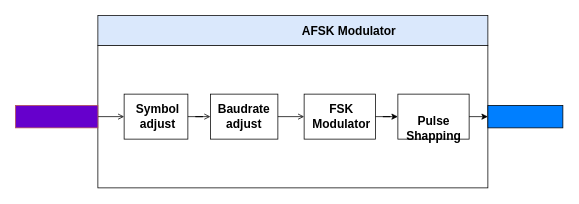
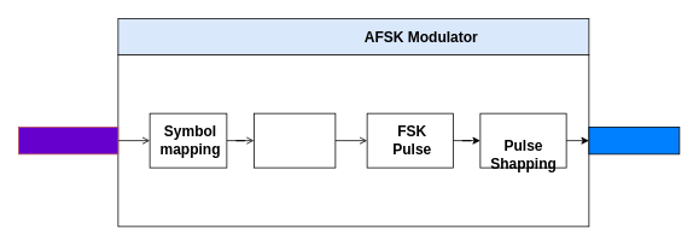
  <mxCell id="0" />
  <mxCell id="1" parent="0" />
  <mxCell id="2" value="" style="rounded=0;whiteSpace=wrap;html=1;labelBackgroundColor=none;strokeColor=#000000;fillColor=#dae8fc;fontSize=16;" parent="1" vertex="1"><mxGeometry x="130" y="20" width="520" height="40" as="geometry" /></mxCell>
  <mxCell id="3" value="&lt;font style=&quot;font-size: 16px&quot;&gt;&lt;b&gt;AFSK Modulator&lt;/b&gt;&lt;/font&gt;" style="text;html=1;strokeColor=none;fillColor=none;align=center;verticalAlign=middle;whiteSpace=wrap;rounded=0;labelBackgroundColor=none;fontSize=16;" parent="1" vertex="1"><mxGeometry x="360" y="30" width="210" height="20" as="geometry" /></mxCell>
  <mxCell id="4" value="" style="rounded=0;whiteSpace=wrap;html=1;labelBackgroundColor=none;fontSize=16;" parent="1" vertex="1"><mxGeometry x="130" y="60" width="520" height="190" as="geometry" /></mxCell>
  <mxCell id="5" style="edgeStyle=orthogonalEdgeStyle;rounded=0;orthogonalLoop=1;jettySize=auto;html=1;exitX=0;exitY=0.5;exitDx=0;exitDy=0;entryX=0;entryY=0.5;entryDx=0;entryDy=0;endArrow=open;endFill=0;fontSize=16;" parent="1" source="4" target="6" edge="1"><mxGeometry relative="1" as="geometry" /></mxCell>
  <mxCell id="6" value="" style="rounded=0;whiteSpace=wrap;html=1;labelBackgroundColor=none;strokeColor=#000000;fillColor=none;fontSize=16;" parent="1" vertex="1"><mxGeometry x="165" y="125" width="85" height="60" as="geometry" /></mxCell>
- <mxCell id="7" value="&lt;font style=&quot;font-size: 16px&quot;&gt;&lt;b&gt;Symbol&lt;br&gt;adjust&lt;br&gt;&lt;/b&gt;&lt;/font&gt;" style="text;html=1;strokeColor=none;fillColor=none;align=center;verticalAlign=middle;whiteSpace=wrap;rounded=0;labelBackgroundColor=none;fontSize=16;" parent="1" vertex="1"><mxGeometry x="180" y="145" width="60" height="20" as="geometry" /></mxCell>
+ <mxCell id="7" value="&lt;font style=&quot;font-size: 16px&quot;&gt;&lt;b&gt;Symbol&lt;br&gt;mapping&lt;br&gt;&lt;/b&gt;&lt;/font&gt;" style="text;html=1;strokeColor=none;fillColor=none;align=center;verticalAlign=middle;whiteSpace=wrap;rounded=0;labelBackgroundColor=none;fontSize=16;" parent="1" vertex="1"><mxGeometry x="180" y="145" width="60" height="20" as="geometry" /></mxCell>
  <mxCell id="8" value="" style="rounded=0;whiteSpace=wrap;html=1;labelBackgroundColor=none;strokeColor=#000000;fillColor=none;fontSize=16;" parent="1" vertex="1"><mxGeometry x="280" y="125" width="90" height="60" as="geometry" /></mxCell>
  <mxCell id="9" style="edgeStyle=orthogonalEdgeStyle;rounded=0;orthogonalLoop=1;jettySize=auto;html=1;exitX=1;exitY=0.5;exitDx=0;exitDy=0;endArrow=open;endFill=0;fontSize=16;" parent="1" source="6" target="8" edge="1"><mxGeometry relative="1" as="geometry" /></mxCell>
- <mxCell id="10" value="&lt;font style=&quot;font-size: 16px&quot;&gt;&lt;b&gt;Baudrate&lt;br&gt;adjust&lt;br&gt;&lt;/b&gt;&lt;/font&gt;" style="text;html=1;strokeColor=none;fillColor=none;align=center;verticalAlign=middle;whiteSpace=wrap;rounded=0;labelBackgroundColor=none;fontSize=16;" parent="1" vertex="1"><mxGeometry x="280" y="145" width="90" height="20" as="geometry" /></mxCell>
  <mxCell id="11" value="" style="edgeStyle=orthogonalEdgeStyle;rounded=0;orthogonalLoop=1;jettySize=auto;html=1;fontColor=#FFFFFF;" edge="1" parent="1" source="12" target="18"><mxGeometry relative="1" as="geometry" /></mxCell>
  <mxCell id="12" value="" style="rounded=0;whiteSpace=wrap;html=1;labelBackgroundColor=none;strokeColor=#000000;fillColor=none;fontSize=16;" parent="1" vertex="1"><mxGeometry x="405" y="125" width="95" height="60" as="geometry" /></mxCell>
  <mxCell id="13" style="edgeStyle=orthogonalEdgeStyle;rounded=0;orthogonalLoop=1;jettySize=auto;html=1;exitX=1;exitY=0.5;exitDx=0;exitDy=0;entryX=0;entryY=0.5;entryDx=0;entryDy=0;endArrow=open;endFill=0;fontSize=16;" parent="1" source="8" target="12" edge="1"><mxGeometry relative="1" as="geometry" /></mxCell>
- <mxCell id="14" value="&lt;font style=&quot;font-size: 16px&quot;&gt;&lt;b&gt;FSK&lt;br&gt;Modulator&lt;br&gt;&lt;/b&gt;&lt;/font&gt;" style="text;html=1;strokeColor=none;fillColor=none;align=center;verticalAlign=middle;whiteSpace=wrap;rounded=0;labelBackgroundColor=none;fontSize=16;" parent="1" vertex="1"><mxGeometry x="420" y="145" width="70" height="20" as="geometry" /></mxCell>
+ <mxCell id="14" value="&lt;font style=&quot;font-size: 16px&quot;&gt;&lt;b&gt;FSK&lt;br&gt;Pulse&lt;br&gt;&lt;/b&gt;&lt;/font&gt;" style="text;html=1;strokeColor=none;fillColor=none;align=center;verticalAlign=middle;whiteSpace=wrap;rounded=0;labelBackgroundColor=none;fontSize=16;" parent="1" vertex="1"><mxGeometry x="420" y="145" width="70" height="20" as="geometry" /></mxCell>
  <mxCell id="15" value="" style="rounded=0;whiteSpace=wrap;html=1;labelBackgroundColor=none;strokeColor=#b85450;fillColor=#6600CC;fontSize=16;" parent="1" vertex="1"><mxGeometry x="20" y="140" width="110" height="30" as="geometry" /></mxCell>
  <mxCell id="16" value="" style="rounded=0;whiteSpace=wrap;html=1;labelBackgroundColor=none;strokeColor=#000000;fillColor=#007FFF;fontSize=16;" parent="1" vertex="1"><mxGeometry x="650" y="140" width="100" height="30" as="geometry" /></mxCell>
  <mxCell id="17" style="edgeStyle=orthogonalEdgeStyle;rounded=0;orthogonalLoop=1;jettySize=auto;html=1;exitX=1;exitY=0.5;exitDx=0;exitDy=0;entryX=1;entryY=0.5;entryDx=0;entryDy=0;fontColor=#FFFFFF;" edge="1" parent="1" source="18" target="4"><mxGeometry relative="1" as="geometry" /></mxCell>
  <mxCell id="18" value="" style="rounded=0;whiteSpace=wrap;html=1;labelBackgroundColor=none;strokeColor=#000000;fillColor=none;fontSize=16;" vertex="1" parent="1"><mxGeometry x="530" y="125" width="95" height="60" as="geometry" /></mxCell>
  <mxCell id="19" value="&lt;font style=&quot;font-size: 16px&quot;&gt;&lt;b&gt;Pulse&lt;br&gt;Shapping&lt;br&gt;&lt;/b&gt;&lt;/font&gt;" style="text;html=1;strokeColor=none;fillColor=none;align=center;verticalAlign=middle;whiteSpace=wrap;rounded=0;labelBackgroundColor=none;fontSize=16;" vertex="1" parent="1"><mxGeometry x="542.5" y="160" width="70" height="20" as="geometry" /></mxCell>
